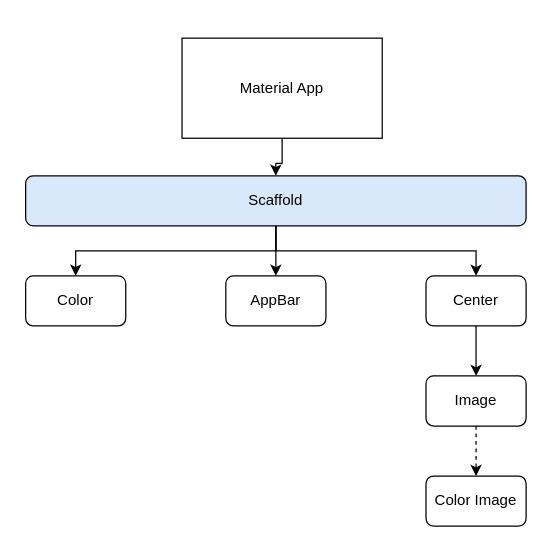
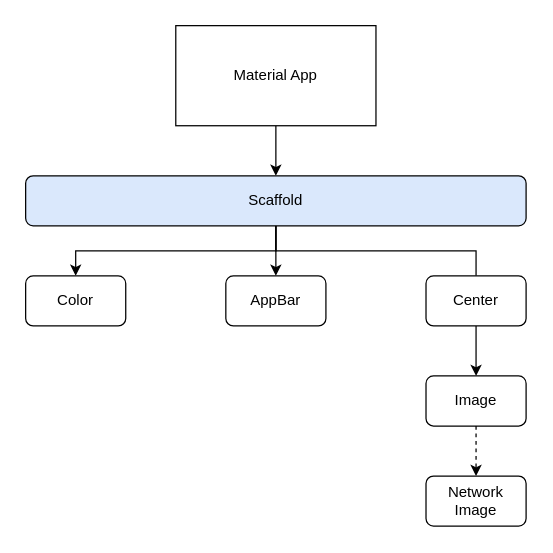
  <mxCell id="0" />
  <mxCell id="1" parent="0" />
  <mxCell id="2" value="" style="edgeStyle=orthogonalEdgeStyle;rounded=0;orthogonalLoop=1;jettySize=auto;html=1;" edge="1" parent="1" source="3" target="8"><mxGeometry relative="1" as="geometry" /></mxCell>
- <mxCell id="3" value="Material App" style="rounded=0;whiteSpace=wrap;html=1;" vertex="1" parent="1"><mxGeometry x="145" y="30" width="160" height="80" as="geometry" /></mxCell>
+ <mxCell id="3" value="Material App" style="rounded=0;whiteSpace=wrap;html=1;" vertex="1" parent="1"><mxGeometry x="140" y="20" width="160" height="80" as="geometry" /></mxCell>
  <mxCell id="4" value="AppBar" style="rounded=1;whiteSpace=wrap;html=1;" vertex="1" parent="1"><mxGeometry x="180" y="220" width="80" height="40" as="geometry" /></mxCell>
  <mxCell id="5" value="" style="edgeStyle=orthogonalEdgeStyle;rounded=0;orthogonalLoop=1;jettySize=auto;html=1;" edge="1" parent="1" source="8" target="4"><mxGeometry relative="1" as="geometry" /></mxCell>
- <mxCell id="6" style="edgeStyle=orthogonalEdgeStyle;rounded=0;orthogonalLoop=1;jettySize=auto;html=1;entryX=0.5;entryY=0;entryDx=0;entryDy=0;" edge="1" parent="1" source="8" target="11"><mxGeometry relative="1" as="geometry" /></mxCell>
+ <mxCell id="6" style="edgeStyle=orthogonalEdgeStyle;rounded=0;orthogonalLoop=1;jettySize=auto;html=1;entryX=0.5;entryY=0;entryDx=0;entryDy=0;endArrow=none;" edge="1" parent="1" source="8" target="11"><mxGeometry relative="1" as="geometry" /></mxCell>
  <mxCell id="7" style="edgeStyle=orthogonalEdgeStyle;rounded=0;orthogonalLoop=1;jettySize=auto;html=1;entryX=0.5;entryY=0;entryDx=0;entryDy=0;" edge="1" parent="1" source="8" target="9"><mxGeometry relative="1" as="geometry" /></mxCell>
  <mxCell id="8" value="Scaffold" style="rounded=1;whiteSpace=wrap;html=1;fillColor=#dae8fc;" vertex="1" parent="1"><mxGeometry x="20" y="140" width="400" height="40" as="geometry" /></mxCell>
  <mxCell id="9" value="Color" style="rounded=1;whiteSpace=wrap;html=1;" vertex="1" parent="1"><mxGeometry x="20" y="220" width="80" height="40" as="geometry" /></mxCell>
  <mxCell id="10" style="edgeStyle=orthogonalEdgeStyle;rounded=0;orthogonalLoop=1;jettySize=auto;html=1;exitX=0.5;exitY=1;exitDx=0;exitDy=0;" edge="1" parent="1" source="11" target="13"><mxGeometry relative="1" as="geometry" /></mxCell>
  <mxCell id="11" value="Center" style="rounded=1;whiteSpace=wrap;html=1;" vertex="1" parent="1"><mxGeometry x="340" y="220" width="80" height="40" as="geometry" /></mxCell>
  <mxCell id="12" value="" style="edgeStyle=orthogonalEdgeStyle;rounded=0;orthogonalLoop=1;jettySize=auto;html=1;dashed=1;" edge="1" parent="1" source="13" target="14"><mxGeometry relative="1" as="geometry" /></mxCell>
  <mxCell id="13" value="Image" style="rounded=1;whiteSpace=wrap;html=1;" vertex="1" parent="1"><mxGeometry x="340" y="300" width="80" height="40" as="geometry" /></mxCell>
- <mxCell id="14" value="Color Image" style="rounded=1;whiteSpace=wrap;html=1;" vertex="1" parent="1"><mxGeometry x="340" y="380" width="80" height="40" as="geometry" /></mxCell>
+ <mxCell id="14" value="Network Image" style="rounded=1;whiteSpace=wrap;html=1;" vertex="1" parent="1"><mxGeometry x="340" y="380" width="80" height="40" as="geometry" /></mxCell>
